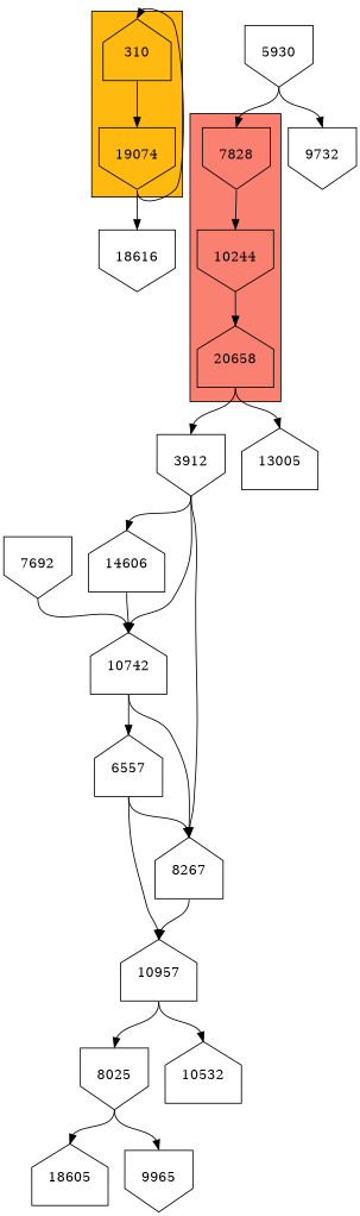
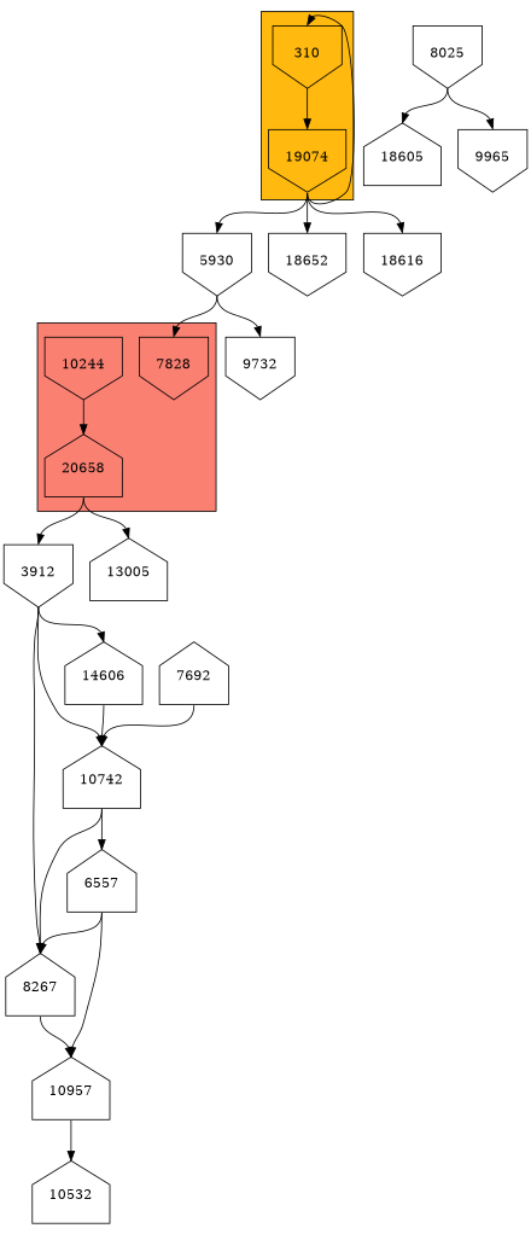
  digraph {
    node [shape=invhouse]
    edge [headport=n tailport=s]
-   310 [height=1 shape=house width=1]
+   310 [height=1 width=1]
    19074 [height=1 width=1]
    7828 [height=1 width=1]
    10244 [height=1 width=1]
    20658 [height=1 shape=house width=1]
    n6 [height=1 label=5930 width=1]
+   18652 [height=1 width=1]
    n8 [height=1 label=18616 width=1]
    3912 [height=1 width=1]
    13005 [height=1 shape=house width=1]
    9732 [height=1 width=1]
    8267 [height=1 shape=house width=1]
    10742 [height=1 shape=house width=1]
    14606 [height=1 shape=house width=1]
    10957 [height=1 shape=house width=1]
    6557 [height=1 shape=house width=1]
    8025 [height=1 width=1]
    10532 [height=1 shape=house width=1]
    18605 [height=1 shape=house width=1]
    9965 [height=1 width=1]
-   7692 [height=1 width=1]
+   7692 [height=1 shape=house width=1]
    subgraph cluster_1 {
      fillcolor=darkgoldenrod1
      style=filled
      310
      19074
    }
    subgraph cluster_2 {
      fillcolor=salmon
      style=filled
      7828
      10244
      20658
    }
    310 -> 19074
    19074 -> 310
+   19074 -> n6
+   19074 -> 18652
    19074 -> n8
-   7828 -> 10244
    10244 -> 20658
    20658 -> 3912
    20658 -> 13005
    n6 -> 7828
    n6 -> 9732
    3912 -> 8267
    3912 -> 10742
    3912 -> 14606
    8267 -> 10957
    10742 -> 8267
    10742 -> 6557
    14606 -> 10742
-   10957 -> 8025
    10957 -> 10532
    6557 -> 8267
    6557 -> 10957
    8025 -> 18605
    8025 -> 9965
    7692 -> 10742
  }
